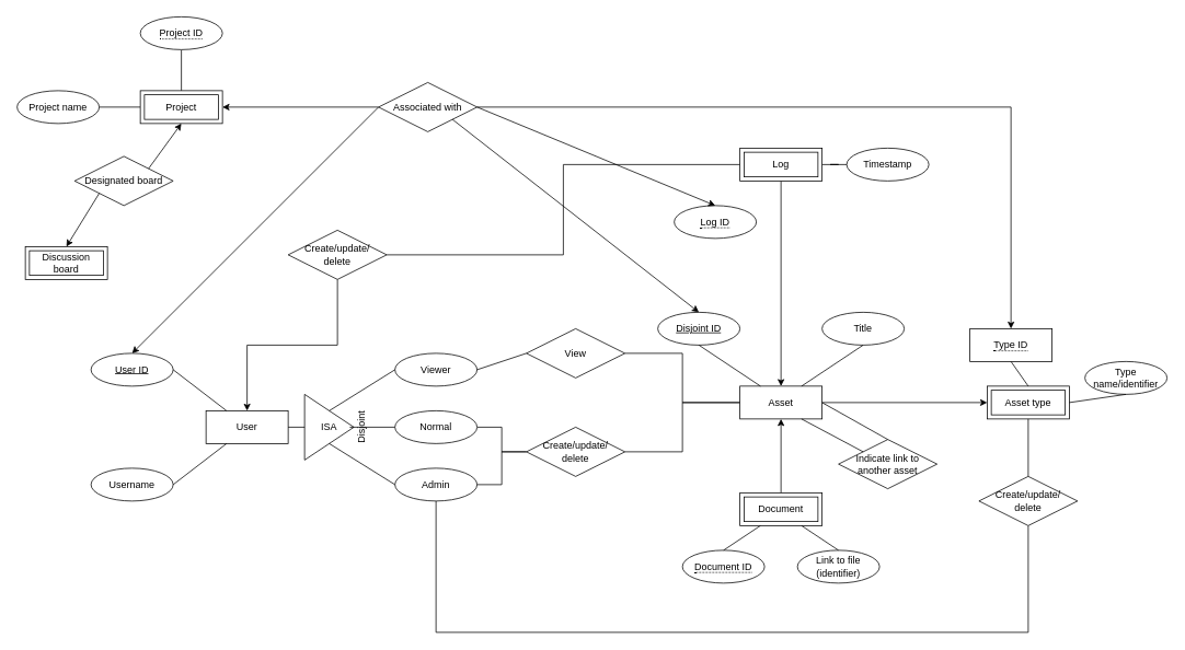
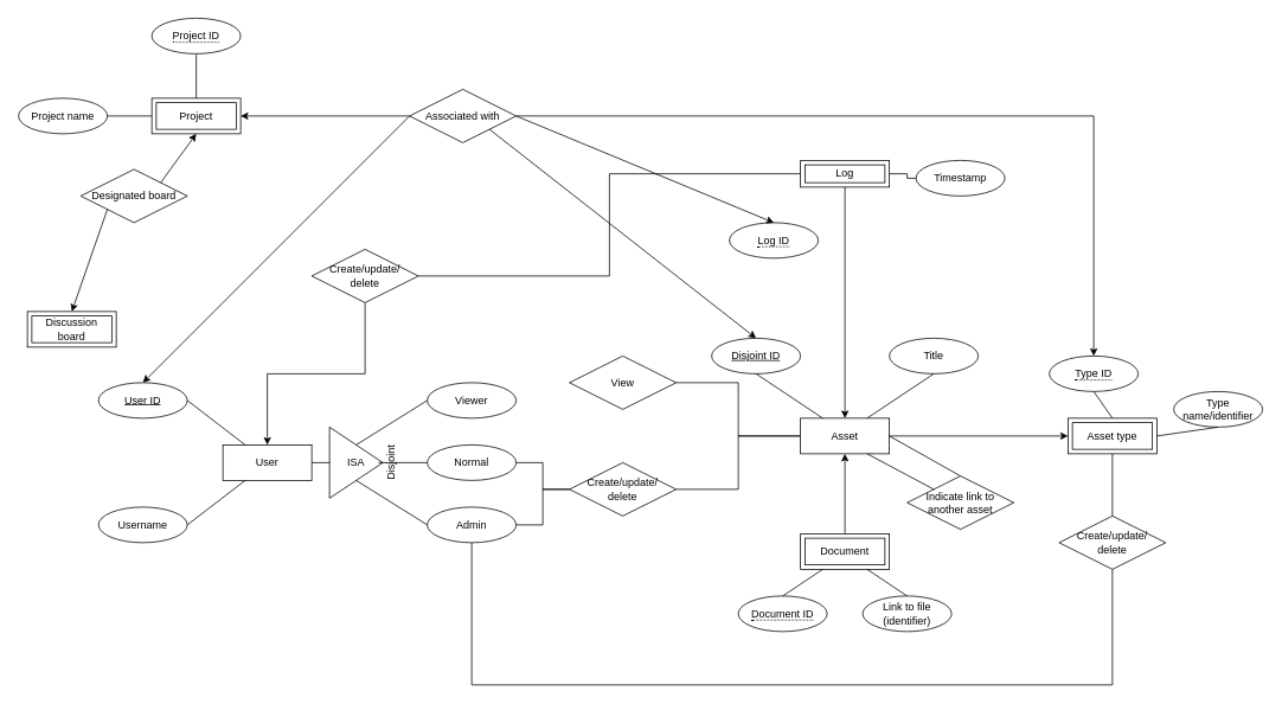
  <mxCell id="0" />
  <mxCell id="1" parent="0" />
  <mxCell id="2" value="User" style="whiteSpace=wrap;html=1;align=center;" vertex="1" parent="1"><mxGeometry x="250" y="500" width="100" height="40" as="geometry" /></mxCell>
  <mxCell id="3" value="User ID" style="ellipse;whiteSpace=wrap;html=1;align=center;fontStyle=4;" vertex="1" parent="1"><mxGeometry x="110" y="430" width="100" height="40" as="geometry" /></mxCell>
  <mxCell id="4" value="Username" style="ellipse;whiteSpace=wrap;html=1;align=center;" vertex="1" parent="1"><mxGeometry x="110" y="570" width="100" height="40" as="geometry" /></mxCell>
  <mxCell id="5" value="" style="endArrow=none;html=1;rounded=0;exitX=1;exitY=0.5;exitDx=0;exitDy=0;entryX=0.25;entryY=1;entryDx=0;entryDy=0;" edge="1" parent="1" source="4" target="2"><mxGeometry relative="1" as="geometry"><mxPoint x="340" y="570" as="sourcePoint" /><mxPoint x="500" y="570" as="targetPoint" /></mxGeometry></mxCell>
  <mxCell id="6" value="" style="endArrow=none;html=1;rounded=0;exitX=1;exitY=0.5;exitDx=0;exitDy=0;entryX=0.25;entryY=0;entryDx=0;entryDy=0;" edge="1" parent="1" source="3" target="2"><mxGeometry relative="1" as="geometry"><mxPoint x="340" y="570" as="sourcePoint" /><mxPoint x="500" y="570" as="targetPoint" /></mxGeometry></mxCell>
  <mxCell id="7" value="ISA" style="triangle;whiteSpace=wrap;html=1;" vertex="1" parent="1"><mxGeometry x="370" y="480" width="60" height="80" as="geometry" /></mxCell>
  <mxCell id="8" value="Disjoint" style="text;html=1;strokeColor=none;fillColor=none;align=center;verticalAlign=middle;whiteSpace=wrap;rounded=0;rotation=-90;" vertex="1" parent="1"><mxGeometry x="410" y="505" width="60" height="30" as="geometry" /></mxCell>
  <mxCell id="9" value="Viewer" style="ellipse;whiteSpace=wrap;html=1;align=center;" vertex="1" parent="1"><mxGeometry x="480" y="430" width="100" height="40" as="geometry" /></mxCell>
  <mxCell id="10" style="edgeStyle=orthogonalEdgeStyle;rounded=0;orthogonalLoop=1;jettySize=auto;html=1;entryX=0;entryY=0.5;entryDx=0;entryDy=0;endArrow=none;endFill=0;" edge="1" parent="1" source="11" target="22"><mxGeometry relative="1" as="geometry" /></mxCell>
  <mxCell id="11" value="Normal" style="ellipse;whiteSpace=wrap;html=1;align=center;" vertex="1" parent="1"><mxGeometry x="480" y="500" width="100" height="40" as="geometry" /></mxCell>
  <mxCell id="12" style="edgeStyle=orthogonalEdgeStyle;rounded=0;orthogonalLoop=1;jettySize=auto;html=1;entryX=0.5;entryY=1;entryDx=0;entryDy=0;endArrow=none;endFill=0;" edge="1" parent="1" source="14" target="40"><mxGeometry relative="1" as="geometry"><Array as="points"><mxPoint x="530" y="770" /><mxPoint x="1251" y="770" /></Array></mxGeometry></mxCell>
  <mxCell id="13" style="edgeStyle=orthogonalEdgeStyle;rounded=0;orthogonalLoop=1;jettySize=auto;html=1;entryX=0;entryY=0.5;entryDx=0;entryDy=0;endArrow=none;endFill=0;" edge="1" parent="1" source="14" target="22"><mxGeometry relative="1" as="geometry" /></mxCell>
  <mxCell id="14" value="Admin" style="ellipse;whiteSpace=wrap;html=1;align=center;" vertex="1" parent="1"><mxGeometry x="480" y="570" width="100" height="40" as="geometry" /></mxCell>
  <mxCell id="15" value="" style="endArrow=none;html=1;rounded=0;exitX=0.5;exitY=0;exitDx=0;exitDy=0;entryX=0;entryY=0.5;entryDx=0;entryDy=0;" edge="1" parent="1" source="8" target="11"><mxGeometry relative="1" as="geometry"><mxPoint x="340" y="550" as="sourcePoint" /><mxPoint x="500" y="550" as="targetPoint" /></mxGeometry></mxCell>
  <mxCell id="16" value="" style="endArrow=none;html=1;rounded=0;exitX=0.5;exitY=0;exitDx=0;exitDy=0;entryX=0;entryY=0.5;entryDx=0;entryDy=0;" edge="1" parent="1" source="7" target="9"><mxGeometry relative="1" as="geometry"><mxPoint x="340" y="550" as="sourcePoint" /><mxPoint x="500" y="550" as="targetPoint" /></mxGeometry></mxCell>
  <mxCell id="17" value="" style="endArrow=none;html=1;rounded=0;exitX=0.5;exitY=1;exitDx=0;exitDy=0;entryX=0;entryY=0.5;entryDx=0;entryDy=0;" edge="1" parent="1" source="7" target="14"><mxGeometry relative="1" as="geometry"><mxPoint x="340" y="550" as="sourcePoint" /><mxPoint x="500" y="550" as="targetPoint" /></mxGeometry></mxCell>
  <mxCell id="18" value="" style="endArrow=none;html=1;rounded=0;exitX=1;exitY=0.5;exitDx=0;exitDy=0;entryX=0;entryY=0.5;entryDx=0;entryDy=0;" edge="1" parent="1" source="2" target="7"><mxGeometry relative="1" as="geometry"><mxPoint x="280" y="590" as="sourcePoint" /><mxPoint x="440" y="590" as="targetPoint" /></mxGeometry></mxCell>
  <mxCell id="19" style="edgeStyle=orthogonalEdgeStyle;rounded=0;orthogonalLoop=1;jettySize=auto;html=1;entryX=0;entryY=0.5;entryDx=0;entryDy=0;endArrow=none;endFill=0;" edge="1" parent="1" source="20" target="24"><mxGeometry relative="1" as="geometry" /></mxCell>
  <mxCell id="20" value="View" style="shape=rhombus;perimeter=rhombusPerimeter;whiteSpace=wrap;html=1;align=center;" vertex="1" parent="1"><mxGeometry x="640" y="400" width="120" height="60" as="geometry" /></mxCell>
  <mxCell id="21" style="edgeStyle=orthogonalEdgeStyle;rounded=0;orthogonalLoop=1;jettySize=auto;html=1;entryX=0;entryY=0.5;entryDx=0;entryDy=0;endArrow=none;endFill=0;" edge="1" parent="1" source="22" target="24"><mxGeometry relative="1" as="geometry" /></mxCell>
  <mxCell id="22" value="&lt;div&gt;Create/update/&lt;/div&gt;&lt;div&gt;delete&lt;/div&gt;" style="shape=rhombus;perimeter=rhombusPerimeter;whiteSpace=wrap;html=1;align=center;" vertex="1" parent="1"><mxGeometry x="640" y="520" width="120" height="60" as="geometry" /></mxCell>
  <mxCell id="23" style="edgeStyle=orthogonalEdgeStyle;rounded=0;orthogonalLoop=1;jettySize=auto;html=1;" edge="1" parent="1" source="24" target="36"><mxGeometry relative="1" as="geometry" /></mxCell>
  <mxCell id="24" value="Asset" style="whiteSpace=wrap;html=1;align=center;" vertex="1" parent="1"><mxGeometry x="900" y="470" width="100" height="40" as="geometry" /></mxCell>
  <mxCell id="25" style="edgeStyle=orthogonalEdgeStyle;rounded=0;orthogonalLoop=1;jettySize=auto;html=1;entryX=0.5;entryY=1;entryDx=0;entryDy=0;" edge="1" parent="1" source="26" target="24"><mxGeometry relative="1" as="geometry" /></mxCell>
  <mxCell id="26" value="Document" style="shape=ext;margin=3;double=1;whiteSpace=wrap;html=1;align=center;" vertex="1" parent="1"><mxGeometry x="900" y="600" width="100" height="40" as="geometry" /></mxCell>
  <mxCell id="27" value="&lt;div&gt;Link to file&lt;/div&gt;&lt;div&gt;(identifier)&lt;br&gt;&lt;/div&gt;" style="ellipse;whiteSpace=wrap;html=1;align=center;" vertex="1" parent="1"><mxGeometry x="970" y="670" width="100" height="40" as="geometry" /></mxCell>
  <mxCell id="28" value="&lt;div&gt;Indicate link to&lt;/div&gt;&lt;div&gt;another asset&lt;br&gt;&lt;/div&gt;" style="shape=rhombus;perimeter=rhombusPerimeter;whiteSpace=wrap;html=1;align=center;" vertex="1" parent="1"><mxGeometry x="1020" y="535" width="120" height="60" as="geometry" /></mxCell>
  <mxCell id="29" value="&lt;span style=&quot;border-bottom: 1px dotted&quot;&gt;Document ID&lt;br&gt;&lt;/span&gt;" style="ellipse;whiteSpace=wrap;html=1;align=center;" vertex="1" parent="1"><mxGeometry x="830" y="670" width="100" height="40" as="geometry" /></mxCell>
  <mxCell id="30" value="" style="endArrow=none;html=1;rounded=0;exitX=0.25;exitY=1;exitDx=0;exitDy=0;entryX=0.5;entryY=0;entryDx=0;entryDy=0;" edge="1" parent="1" source="26" target="29"><mxGeometry relative="1" as="geometry"><mxPoint x="910" y="610" as="sourcePoint" /><mxPoint x="1070" y="610" as="targetPoint" /></mxGeometry></mxCell>
  <mxCell id="31" value="" style="endArrow=none;html=1;rounded=0;exitX=0.75;exitY=1;exitDx=0;exitDy=0;entryX=0.5;entryY=0;entryDx=0;entryDy=0;" edge="1" parent="1" source="26" target="27"><mxGeometry relative="1" as="geometry"><mxPoint x="910" y="610" as="sourcePoint" /><mxPoint x="1070" y="610" as="targetPoint" /></mxGeometry></mxCell>
  <mxCell id="32" value="" style="endArrow=none;html=1;rounded=0;exitX=0.75;exitY=1;exitDx=0;exitDy=0;entryX=0;entryY=0;entryDx=0;entryDy=0;" edge="1" parent="1" source="24" target="28"><mxGeometry relative="1" as="geometry"><mxPoint x="910" y="610" as="sourcePoint" /><mxPoint x="1070" y="610" as="targetPoint" /></mxGeometry></mxCell>
  <mxCell id="33" value="" style="endArrow=none;html=1;rounded=0;exitX=1;exitY=0.5;exitDx=0;exitDy=0;entryX=0.5;entryY=0;entryDx=0;entryDy=0;" edge="1" parent="1" source="24" target="28"><mxGeometry relative="1" as="geometry"><mxPoint x="910" y="610" as="sourcePoint" /><mxPoint x="1070" y="610" as="targetPoint" /></mxGeometry></mxCell>
  <mxCell id="34" value="Disjoint ID" style="ellipse;whiteSpace=wrap;html=1;align=center;fontStyle=4;" vertex="1" parent="1"><mxGeometry x="800" y="380" width="100" height="40" as="geometry" /></mxCell>
  <mxCell id="35" value="Title" style="ellipse;whiteSpace=wrap;html=1;align=center;" vertex="1" parent="1"><mxGeometry x="1000" y="380" width="100" height="40" as="geometry" /></mxCell>
  <mxCell id="36" value="Asset type" style="shape=ext;margin=3;double=1;whiteSpace=wrap;html=1;align=center;" vertex="1" parent="1"><mxGeometry x="1201" y="470" width="100" height="40" as="geometry" /></mxCell>
- <mxCell id="37" value="&lt;span style=&quot;border-bottom: 1px dotted&quot;&gt;Type ID&lt;/span&gt;" style="whiteSpace=wrap;html=1;align=center;rounded=0;" vertex="1" parent="1"><mxGeometry x="1180" y="400" width="100" height="40" as="geometry" /></mxCell>
+ <mxCell id="37" value="&lt;span style=&quot;border-bottom: 1px dotted&quot;&gt;Type ID&lt;/span&gt;" style="ellipse;whiteSpace=wrap;html=1;align=center;" vertex="1" parent="1"><mxGeometry x="1180" y="400" width="100" height="40" as="geometry" /></mxCell>
  <mxCell id="38" value="Type name/identifier" style="ellipse;whiteSpace=wrap;html=1;align=center;" vertex="1" parent="1"><mxGeometry x="1320" y="440" width="100" height="40" as="geometry" /></mxCell>
  <mxCell id="39" style="edgeStyle=orthogonalEdgeStyle;rounded=0;orthogonalLoop=1;jettySize=auto;html=1;entryX=0.5;entryY=1;entryDx=0;entryDy=0;endArrow=none;endFill=0;" edge="1" parent="1" source="40" target="36"><mxGeometry relative="1" as="geometry" /></mxCell>
  <mxCell id="40" value="&lt;div&gt;Create/update/&lt;/div&gt;&lt;div&gt;delete&lt;/div&gt;" style="shape=rhombus;perimeter=rhombusPerimeter;whiteSpace=wrap;html=1;align=center;" vertex="1" parent="1"><mxGeometry x="1191" y="580" width="120" height="60" as="geometry" /></mxCell>
  <mxCell id="41" value="" style="endArrow=none;html=1;rounded=0;exitX=1;exitY=0.5;exitDx=0;exitDy=0;entryX=0.5;entryY=1;entryDx=0;entryDy=0;" edge="1" parent="1" source="36" target="38"><mxGeometry relative="1" as="geometry"><mxPoint x="1010" y="590" as="sourcePoint" /><mxPoint x="1170" y="590" as="targetPoint" /></mxGeometry></mxCell>
  <mxCell id="42" value="" style="endArrow=none;html=1;rounded=0;exitX=0.5;exitY=0;exitDx=0;exitDy=0;entryX=0.5;entryY=1;entryDx=0;entryDy=0;" edge="1" parent="1" source="36" target="37"><mxGeometry relative="1" as="geometry"><mxPoint x="1010" y="590" as="sourcePoint" /><mxPoint x="1170" y="550" as="targetPoint" /></mxGeometry></mxCell>
  <mxCell id="43" value="" style="endArrow=none;html=1;rounded=0;exitX=0.5;exitY=1;exitDx=0;exitDy=0;entryX=0.25;entryY=0;entryDx=0;entryDy=0;" edge="1" parent="1" source="34" target="24"><mxGeometry relative="1" as="geometry"><mxPoint x="1010" y="520" as="sourcePoint" /><mxPoint x="1170" y="520" as="targetPoint" /></mxGeometry></mxCell>
  <mxCell id="44" value="" style="endArrow=none;html=1;rounded=0;entryX=0.5;entryY=1;entryDx=0;entryDy=0;exitX=0.75;exitY=0;exitDx=0;exitDy=0;" edge="1" parent="1" source="24" target="35"><mxGeometry relative="1" as="geometry"><mxPoint x="1010" y="520" as="sourcePoint" /><mxPoint x="1170" y="520" as="targetPoint" /></mxGeometry></mxCell>
- <mxCell id="45" value="" style="endArrow=none;html=1;rounded=0;exitX=1;exitY=0.5;exitDx=0;exitDy=0;entryX=0;entryY=0.5;entryDx=0;entryDy=0;" edge="1" parent="1" source="9" target="20"><mxGeometry relative="1" as="geometry"><mxPoint x="560" y="570" as="sourcePoint" /><mxPoint x="720" y="570" as="targetPoint" /></mxGeometry></mxCell>
  <mxCell id="46" style="edgeStyle=orthogonalEdgeStyle;rounded=0;orthogonalLoop=1;jettySize=auto;html=1;entryX=0.5;entryY=0;entryDx=0;entryDy=0;" edge="1" parent="1" source="48" target="2"><mxGeometry relative="1" as="geometry" /></mxCell>
  <mxCell id="47" style="edgeStyle=orthogonalEdgeStyle;rounded=0;orthogonalLoop=1;jettySize=auto;html=1;entryX=0;entryY=0.5;entryDx=0;entryDy=0;endArrow=none;endFill=0;" edge="1" parent="1" source="48" target="51"><mxGeometry relative="1" as="geometry" /></mxCell>
  <mxCell id="48" value="&lt;div&gt;Create/update/&lt;/div&gt;&lt;div&gt;delete&lt;/div&gt;" style="shape=rhombus;perimeter=rhombusPerimeter;whiteSpace=wrap;html=1;align=center;" vertex="1" parent="1"><mxGeometry x="350" y="280" width="120" height="60" as="geometry" /></mxCell>
  <mxCell id="49" style="edgeStyle=orthogonalEdgeStyle;rounded=0;orthogonalLoop=1;jettySize=auto;html=1;entryX=0.5;entryY=0;entryDx=0;entryDy=0;" edge="1" parent="1" source="51" target="24"><mxGeometry relative="1" as="geometry" /></mxCell>
  <mxCell id="50" style="edgeStyle=orthogonalEdgeStyle;rounded=0;orthogonalLoop=1;jettySize=auto;html=1;entryX=0;entryY=0.5;entryDx=0;entryDy=0;endArrow=none;endFill=0;" edge="1" parent="1" source="51" target="53"><mxGeometry relative="1" as="geometry" /></mxCell>
- <mxCell id="51" value="Log" style="shape=ext;margin=3;double=1;whiteSpace=wrap;html=1;align=center;" vertex="1" parent="1"><mxGeometry x="900" y="180" width="100" height="40" as="geometry" /></mxCell>
+ <mxCell id="51" value="Log" style="shape=ext;margin=3;double=1;whiteSpace=wrap;html=1;align=center;" vertex="1" parent="1"><mxGeometry x="900" y="180" width="100" height="30" as="geometry" /></mxCell>
  <mxCell id="52" value="&lt;span style=&quot;border-bottom: 1px dotted&quot;&gt;Log ID&lt;br&gt;&lt;/span&gt;" style="ellipse;whiteSpace=wrap;html=1;align=center;" vertex="1" parent="1"><mxGeometry x="820" y="250" width="100" height="40" as="geometry" /></mxCell>
  <mxCell id="53" value="Timestamp" style="ellipse;whiteSpace=wrap;html=1;align=center;" vertex="1" parent="1"><mxGeometry x="1030" y="180" width="100" height="40" as="geometry" /></mxCell>
  <mxCell id="54" style="edgeStyle=orthogonalEdgeStyle;rounded=0;orthogonalLoop=1;jettySize=auto;html=1;entryX=0.5;entryY=0;entryDx=0;entryDy=0;" edge="1" parent="1" source="56" target="37"><mxGeometry relative="1" as="geometry" /></mxCell>
  <mxCell id="55" style="edgeStyle=orthogonalEdgeStyle;rounded=0;orthogonalLoop=1;jettySize=auto;html=1;entryX=1;entryY=0.5;entryDx=0;entryDy=0;" edge="1" parent="1" source="56" target="62"><mxGeometry relative="1" as="geometry" /></mxCell>
  <mxCell id="56" value="Associated with" style="shape=rhombus;perimeter=rhombusPerimeter;whiteSpace=wrap;html=1;align=center;" vertex="1" parent="1"><mxGeometry x="460" y="100" width="120" height="60" as="geometry" /></mxCell>
  <mxCell id="57" value="" style="endArrow=classic;html=1;rounded=0;exitX=1;exitY=1;exitDx=0;exitDy=0;entryX=0.5;entryY=0;entryDx=0;entryDy=0;endFill=1;" edge="1" parent="1" source="56" target="34"><mxGeometry relative="1" as="geometry"><mxPoint x="670" y="380" as="sourcePoint" /><mxPoint x="830" y="380" as="targetPoint" /></mxGeometry></mxCell>
  <mxCell id="58" value="" style="endArrow=classic;html=1;rounded=0;exitX=0;exitY=0.5;exitDx=0;exitDy=0;entryX=0.5;entryY=0;entryDx=0;entryDy=0;endFill=1;" edge="1" parent="1" source="56" target="3"><mxGeometry relative="1" as="geometry"><mxPoint x="540" y="380" as="sourcePoint" /><mxPoint x="700" y="380" as="targetPoint" /></mxGeometry></mxCell>
  <mxCell id="59" value="" style="endArrow=classic;html=1;rounded=0;exitX=1;exitY=0.5;exitDx=0;exitDy=0;entryX=0.5;entryY=0;entryDx=0;entryDy=0;endFill=1;" edge="1" parent="1" source="56" target="52"><mxGeometry relative="1" as="geometry"><mxPoint x="540" y="380" as="sourcePoint" /><mxPoint x="700" y="380" as="targetPoint" /></mxGeometry></mxCell>
  <mxCell id="60" value="" style="edgeStyle=orthogonalEdgeStyle;rounded=0;orthogonalLoop=1;jettySize=auto;html=1;endArrow=none;endFill=0;" edge="1" parent="1" source="62" target="63"><mxGeometry relative="1" as="geometry" /></mxCell>
  <mxCell id="61" style="edgeStyle=orthogonalEdgeStyle;rounded=0;orthogonalLoop=1;jettySize=auto;html=1;entryX=1;entryY=0.5;entryDx=0;entryDy=0;endArrow=none;endFill=0;" edge="1" parent="1" source="62" target="64"><mxGeometry relative="1" as="geometry" /></mxCell>
  <mxCell id="62" value="Project" style="shape=ext;margin=3;double=1;whiteSpace=wrap;html=1;align=center;" vertex="1" parent="1"><mxGeometry x="170" y="110" width="100" height="40" as="geometry" /></mxCell>
  <mxCell id="63" value="&lt;span style=&quot;border-bottom: 1px dotted&quot;&gt;Project ID&lt;/span&gt;" style="ellipse;whiteSpace=wrap;html=1;align=center;" vertex="1" parent="1"><mxGeometry x="170" y="20" width="100" height="40" as="geometry" /></mxCell>
  <mxCell id="64" value="Project name" style="ellipse;whiteSpace=wrap;html=1;align=center;" vertex="1" parent="1"><mxGeometry x="20" y="110" width="100" height="40" as="geometry" /></mxCell>
  <mxCell id="65" value="Designated board" style="shape=rhombus;perimeter=rhombusPerimeter;whiteSpace=wrap;html=1;align=center;" vertex="1" parent="1"><mxGeometry x="90" y="190" width="120" height="60" as="geometry" /></mxCell>
- <mxCell id="66" value="Discussion board" style="shape=ext;margin=3;double=1;whiteSpace=wrap;html=1;align=center;" vertex="1" parent="1"><mxGeometry x="30" y="300" width="100" height="40" as="geometry" /></mxCell>
+ <mxCell id="66" value="Discussion board" style="shape=ext;margin=3;double=1;whiteSpace=wrap;html=1;align=center;" vertex="1" parent="1"><mxGeometry x="30" y="350" width="100" height="40" as="geometry" /></mxCell>
  <mxCell id="67" value="" style="endArrow=classic;html=1;rounded=0;exitX=0;exitY=1;exitDx=0;exitDy=0;entryX=0.5;entryY=0;entryDx=0;entryDy=0;endFill=1;" edge="1" parent="1" source="65" target="66"><mxGeometry relative="1" as="geometry"><mxPoint x="160" y="380" as="sourcePoint" /><mxPoint x="320" y="380" as="targetPoint" /></mxGeometry></mxCell>
  <mxCell id="68" value="" style="endArrow=classic;html=1;rounded=0;exitX=1;exitY=0;exitDx=0;exitDy=0;entryX=0.5;entryY=1;entryDx=0;entryDy=0;endFill=1;" edge="1" parent="1" source="65" target="62"><mxGeometry relative="1" as="geometry"><mxPoint x="160" y="380" as="sourcePoint" /><mxPoint x="320" y="380" as="targetPoint" /></mxGeometry></mxCell>
